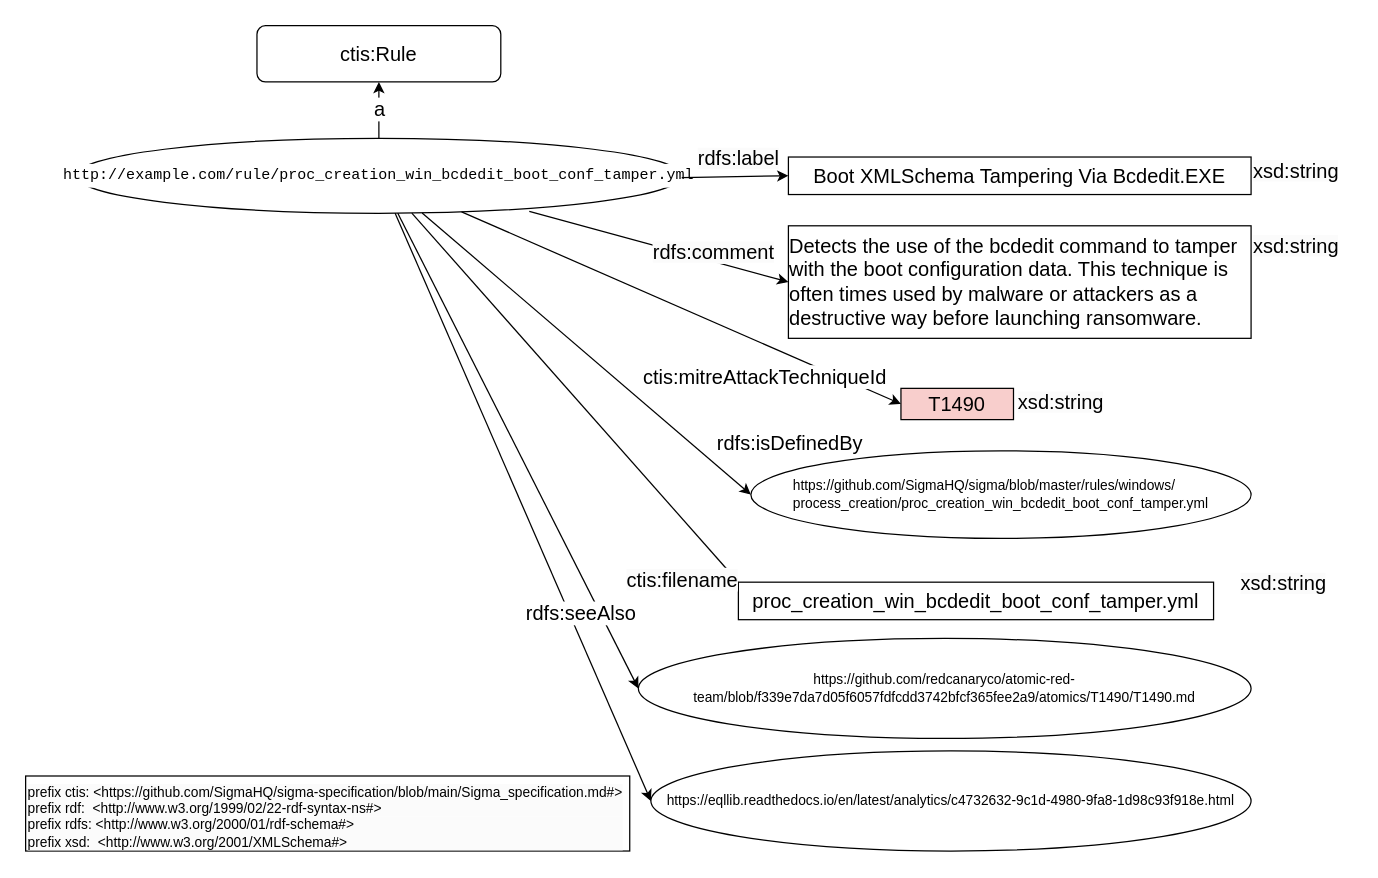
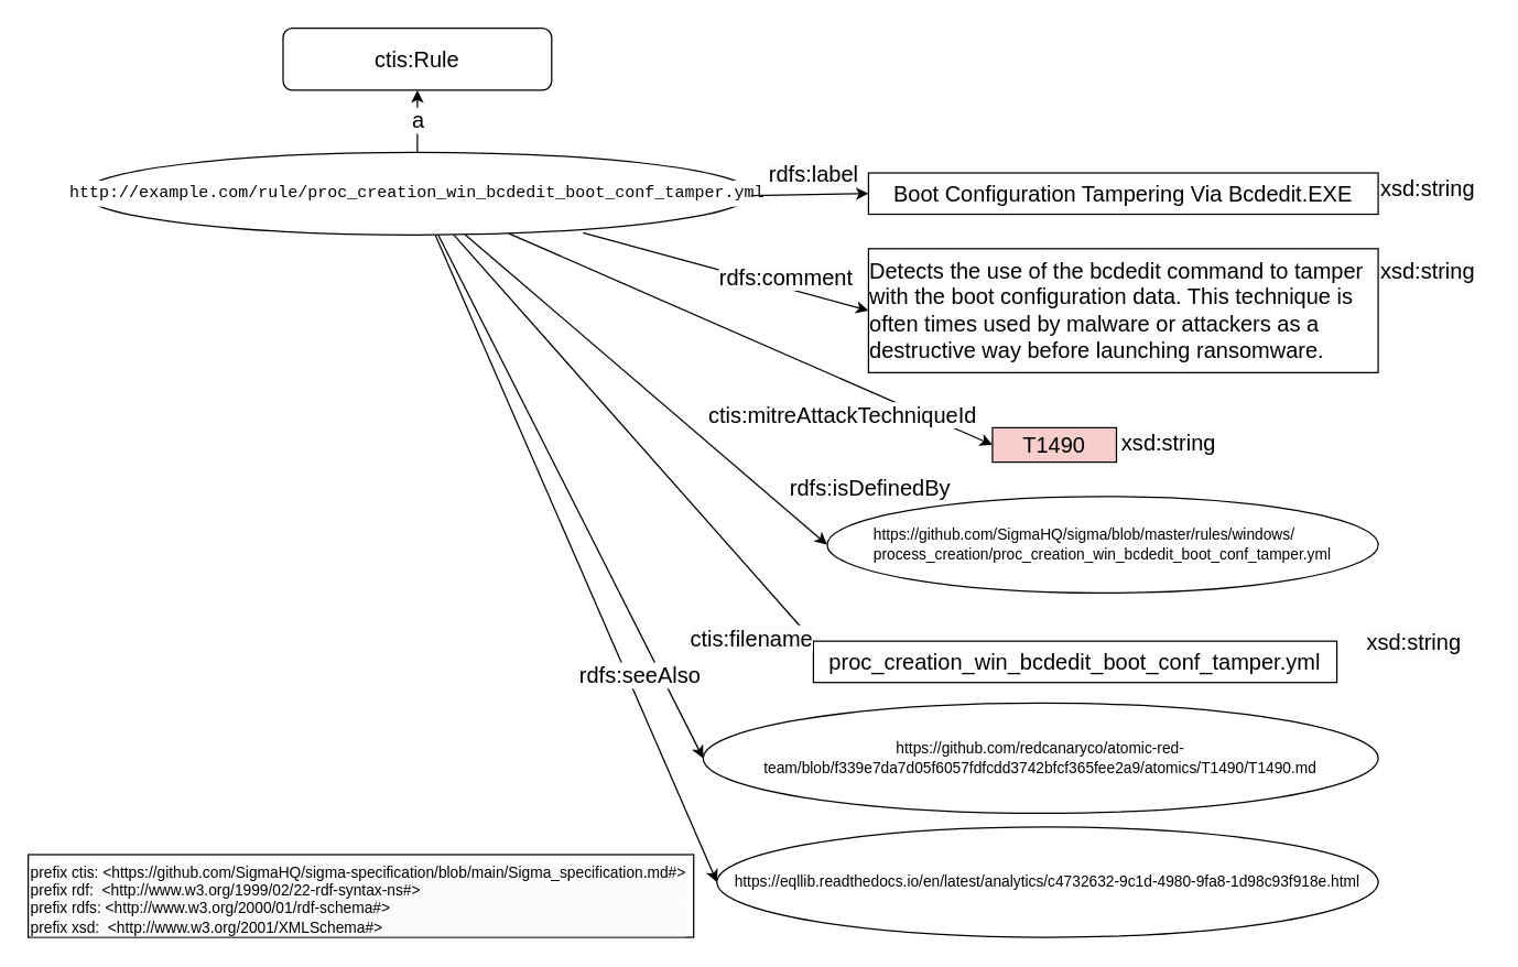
  <mxCell id="0" />
  <mxCell id="1" parent="0" />
  <mxCell id="2" value="&lt;div style=&quot;font-size: 11px;&quot;&gt;https://eqllib.readthedocs.io/en/latest/analytics/c4732632-9c1d-4980-9fa8-1d98c93f918e.html&lt;br style=&quot;font-size: 11px;&quot;&gt;&lt;/div&gt;" style="ellipse;whiteSpace=wrap;html=1;fontSize=11;align=center;" parent="1" vertex="1"><mxGeometry x="520" y="600" width="480" height="80" as="geometry" /></mxCell>
  <mxCell id="3" value="&lt;div style=&quot;background-color: rgb(255, 255, 255); font-family: Consolas, &amp;quot;Courier New&amp;quot;, monospace; font-size: 12px; line-height: 19px;&quot;&gt;http://example.com/rule/proc_creation_win_bcdedit_boot_conf_tamper.yml&lt;/div&gt;" style="ellipse;whiteSpace=wrap;html=1;fontSize=12;align=center;" parent="1" vertex="1"><mxGeometry x="60" y="110" width="485" height="60" as="geometry" /></mxCell>
- <mxCell id="4" value="&lt;div style=&quot;text-align: left;&quot;&gt;&lt;span style=&quot;background-color: initial;&quot;&gt;Boot XMLSchema Tampering Via Bcdedit.EXE&lt;/span&gt;&lt;/div&gt;" style="rounded=0;whiteSpace=wrap;html=1;fontSize=16;" parent="1" vertex="1"><mxGeometry x="630" y="125" width="370" height="30" as="geometry" /></mxCell>
+ <mxCell id="4" value="&lt;div style=&quot;text-align: left;&quot;&gt;&lt;span style=&quot;background-color: initial;&quot;&gt;Boot Configuration Tampering Via Bcdedit.EXE&lt;/span&gt;&lt;/div&gt;" style="rounded=0;whiteSpace=wrap;html=1;fontSize=16;" parent="1" vertex="1"><mxGeometry x="630" y="125" width="370" height="30" as="geometry" /></mxCell>
  <mxCell id="5" value="" style="endArrow=classic;html=1;rounded=0;fontSize=16;entryX=0;entryY=0.5;entryDx=0;entryDy=0;" parent="1" source="3" target="4" edge="1"><mxGeometry width="50" height="50" relative="1" as="geometry"><mxPoint x="536.89" y="660" as="sourcePoint" /><mxPoint x="490" y="785" as="targetPoint" /></mxGeometry></mxCell>
  <mxCell id="6" value="&lt;span style=&quot;text-align: left; background-color: rgb(251, 251, 251);&quot;&gt;rdfs:label&lt;/span&gt;" style="edgeLabel;html=1;align=center;verticalAlign=middle;resizable=0;points=[];fontSize=16;" parent="5" vertex="1" connectable="0"><mxGeometry x="0.299" y="-4" relative="1" as="geometry"><mxPoint x="-10" y="-19" as="offset" /></mxGeometry></mxCell>
  <mxCell id="7" value="&lt;div style=&quot;text-align: left;&quot;&gt;Detects the use of the bcdedit command to tamper with the boot configuration data. This technique is often times used by malware or attackers as a destructive way before launching ransomware.&lt;br&gt;&lt;/div&gt;" style="rounded=0;whiteSpace=wrap;html=1;fontSize=16;" parent="1" vertex="1"><mxGeometry x="630" y="180" width="370" height="90" as="geometry" /></mxCell>
  <mxCell id="8" value="&lt;div style=&quot;text-align: left; font-size: 11px;&quot;&gt;&lt;span style=&quot;background-color: initial; font-size: 11px;&quot;&gt;https://github.com/SigmaHQ/sigma/blob/master/rules/windows/&lt;br style=&quot;font-size: 11px;&quot;&gt;process_creation/proc_creation_win_bcdedit_boot_conf_tamper.yml&lt;/span&gt;&lt;/div&gt;" style="ellipse;html=1;fontSize=11;whiteSpace=wrap;" parent="1" vertex="1"><mxGeometry x="600" y="360" width="400" height="70" as="geometry" /></mxCell>
  <mxCell id="9" value="" style="endArrow=classic;html=1;rounded=0;fontSize=16;entryX=0;entryY=0.5;entryDx=0;entryDy=0;" parent="1" source="3" target="8" edge="1"><mxGeometry width="50" height="50" relative="1" as="geometry"><mxPoint x="406.89" y="890" as="sourcePoint" /><mxPoint x="456.89" y="840" as="targetPoint" /></mxGeometry></mxCell>
  <mxCell id="10" value="&lt;div style=&quot;text-align: left;&quot;&gt;rdfs:isDefinedBy&lt;/div&gt;" style="edgeLabel;html=1;align=center;verticalAlign=middle;resizable=0;points=[];fontSize=16;labelBackgroundColor=#FFFFFF;" parent="9" vertex="1" connectable="0"><mxGeometry x="0.256" relative="1" as="geometry"><mxPoint x="129" y="43" as="offset" /></mxGeometry></mxCell>
  <mxCell id="11" value="" style="endArrow=classic;html=1;rounded=0;fontSize=16;entryX=0;entryY=0.5;entryDx=0;entryDy=0;" parent="1" source="3" target="17" edge="1"><mxGeometry width="50" height="50" relative="1" as="geometry"><mxPoint x="720.308" y="964.997" as="sourcePoint" /><mxPoint x="890" y="1025" as="targetPoint" /></mxGeometry></mxCell>
  <mxCell id="12" value="&lt;div style=&quot;text-align: left;&quot;&gt;ctis:mitreAttackTechniqueId&lt;/div&gt;" style="edgeLabel;html=1;align=center;verticalAlign=middle;resizable=0;points=[];fontSize=16;" parent="11" vertex="1" connectable="0"><mxGeometry x="0.203" y="-3" relative="1" as="geometry"><mxPoint x="31" y="36" as="offset" /></mxGeometry></mxCell>
  <mxCell id="13" value="&lt;span style=&quot;color: rgb(0, 0, 0); font-family: Helvetica; font-size: 16px; font-style: normal; font-variant-ligatures: normal; font-variant-caps: normal; font-weight: 400; letter-spacing: normal; orphans: 2; text-align: left; text-indent: 0px; text-transform: none; widows: 2; word-spacing: 0px; -webkit-text-stroke-width: 0px; background-color: rgb(251, 251, 251); text-decoration-thickness: initial; text-decoration-style: initial; text-decoration-color: initial; float: none; display: inline !important;&quot;&gt;xsd:string&lt;/span&gt;" style="text;whiteSpace=wrap;html=1;fontSize=16;" parent="1" vertex="1"><mxGeometry x="1000" y="120" width="80" height="30" as="geometry" /></mxCell>
  <mxCell id="14" value="&lt;span style=&quot;color: rgb(0, 0, 0); font-family: Helvetica; font-size: 16px; font-style: normal; font-variant-ligatures: normal; font-variant-caps: normal; font-weight: 400; letter-spacing: normal; orphans: 2; text-align: left; text-indent: 0px; text-transform: none; widows: 2; word-spacing: 0px; -webkit-text-stroke-width: 0px; background-color: rgb(251, 251, 251); text-decoration-thickness: initial; text-decoration-style: initial; text-decoration-color: initial; float: none; display: inline !important;&quot;&gt;xsd:string&lt;/span&gt;" style="text;whiteSpace=wrap;html=1;fontSize=16;" parent="1" vertex="1"><mxGeometry x="1000" y="180" width="80" height="30" as="geometry" /></mxCell>
  <mxCell id="15" value="&lt;div style=&quot;font-size: 11px;&quot;&gt;https://github.com/redcanaryco/atomic-red-team/blob/f339e7da7d05f6057fdfcdd3742bfcf365fee2a9/atomics/T1490/T1490.md&lt;br style=&quot;font-size: 11px;&quot;&gt;&lt;/div&gt;" style="ellipse;whiteSpace=wrap;html=1;fontSize=11;align=center;" parent="1" vertex="1"><mxGeometry x="510" y="510" width="490" height="80" as="geometry" /></mxCell>
  <mxCell id="16" value="" style="endArrow=classic;html=1;rounded=0;fontSize=16;entryX=0;entryY=0.5;entryDx=0;entryDy=0;" parent="1" source="3" target="15" edge="1"><mxGeometry width="50" height="50" relative="1" as="geometry"><mxPoint x="411.435" y="769.743" as="sourcePoint" /><mxPoint x="525.028" y="975.375" as="targetPoint" /></mxGeometry></mxCell>
  <mxCell id="17" value="T1490" style="rounded=0;whiteSpace=wrap;html=1;fontSize=16;fillColor=#f8cecc;" parent="1" vertex="1"><mxGeometry x="720" y="310" width="90" height="25" as="geometry" /></mxCell>
  <mxCell id="18" value="&lt;span style=&quot;color: rgb(0, 0, 0); font-family: Helvetica; font-size: 16px; font-style: normal; font-variant-ligatures: normal; font-variant-caps: normal; font-weight: 400; letter-spacing: normal; orphans: 2; text-align: left; text-indent: 0px; text-transform: none; widows: 2; word-spacing: 0px; -webkit-text-stroke-width: 0px; background-color: rgb(251, 251, 251); text-decoration-thickness: initial; text-decoration-style: initial; text-decoration-color: initial; float: none; display: inline !important;&quot;&gt;xsd:string&lt;/span&gt;" style="text;whiteSpace=wrap;html=1;fontSize=16;" parent="1" vertex="1"><mxGeometry x="990" y="450" width="80" height="30" as="geometry" /></mxCell>
  <mxCell id="19" value="" style="endArrow=classic;html=1;rounded=0;fontSize=16;entryX=0;entryY=0.5;entryDx=0;entryDy=0;" parent="1" source="3" target="2" edge="1"><mxGeometry width="50" height="50" relative="1" as="geometry"><mxPoint x="506.89" y="1270" as="sourcePoint" /><mxPoint x="556.89" y="1220" as="targetPoint" /></mxGeometry></mxCell>
  <mxCell id="20" value="&lt;div style=&quot;&quot;&gt;&lt;font style=&quot;font-size: 16px;&quot; face=&quot;Helvetica&quot;&gt;rdfs:seeAlso&lt;/font&gt;&lt;/div&gt;" style="edgeLabel;html=1;align=center;verticalAlign=middle;resizable=0;points=[];fontSize=14;fontFamily=Verdana;" parent="19" vertex="1" connectable="0"><mxGeometry x="0.509" y="-2" relative="1" as="geometry"><mxPoint x="-5" y="-36" as="offset" /></mxGeometry></mxCell>
  <mxCell id="21" value="&lt;span style=&quot;text-align: left;&quot;&gt;ctis:Rule&lt;/span&gt;" style="whiteSpace=wrap;html=1;fontSize=16;rounded=1;" parent="1" vertex="1"><mxGeometry x="205" y="20" width="195" height="45" as="geometry" /></mxCell>
  <mxCell id="22" value="a" style="endArrow=classic;html=1;rounded=0;fontSize=16;" parent="1" source="3" target="21" edge="1"><mxGeometry width="50" height="50" relative="1" as="geometry"><mxPoint x="410" y="580" as="sourcePoint" /><mxPoint x="460" y="530" as="targetPoint" /></mxGeometry></mxCell>
  <mxCell id="23" value="&lt;div style=&quot;border-color: var(--border-color); color: rgb(0, 0, 0); font-family: Helvetica; font-size: 11px; font-style: normal; font-variant-ligatures: normal; font-variant-caps: normal; font-weight: 400; letter-spacing: normal; orphans: 2; text-align: left; text-indent: 0px; text-transform: none; widows: 2; word-spacing: 0px; -webkit-text-stroke-width: 0px; background-color: rgb(251, 251, 251); text-decoration-thickness: initial; text-decoration-style: initial; text-decoration-color: initial;&quot;&gt;prefix ctis: &amp;lt;https://github.com/SigmaHQ/sigma-specification/blob/main/Sigma_specification.md#&amp;gt;&lt;/div&gt;&lt;div style=&quot;border-color: var(--border-color); color: rgb(0, 0, 0); font-family: Helvetica; font-size: 11px; font-style: normal; font-variant-ligatures: normal; font-variant-caps: normal; font-weight: 400; letter-spacing: normal; orphans: 2; text-align: left; text-indent: 0px; text-transform: none; widows: 2; word-spacing: 0px; -webkit-text-stroke-width: 0px; background-color: rgb(251, 251, 251); text-decoration-thickness: initial; text-decoration-style: initial; text-decoration-color: initial;&quot;&gt;prefix rdf:&amp;nbsp; &amp;lt;http://www.w3.org/1999/02/22-rdf-syntax-ns#&amp;gt;&lt;/div&gt;&lt;div style=&quot;border-color: var(--border-color); color: rgb(0, 0, 0); font-family: Helvetica; font-size: 11px; font-style: normal; font-variant-ligatures: normal; font-variant-caps: normal; font-weight: 400; letter-spacing: normal; orphans: 2; text-align: left; text-indent: 0px; text-transform: none; widows: 2; word-spacing: 0px; -webkit-text-stroke-width: 0px; background-color: rgb(251, 251, 251); text-decoration-thickness: initial; text-decoration-style: initial; text-decoration-color: initial;&quot;&gt;prefix rdfs: &amp;lt;http://www.w3.org/2000/01/rdf-schema#&amp;gt;&lt;/div&gt;&lt;div style=&quot;border-color: var(--border-color); color: rgb(0, 0, 0); font-family: Helvetica; font-size: 11px; font-style: normal; font-variant-ligatures: normal; font-variant-caps: normal; font-weight: 400; letter-spacing: normal; orphans: 2; text-align: left; text-indent: 0px; text-transform: none; widows: 2; word-spacing: 0px; -webkit-text-stroke-width: 0px; background-color: rgb(251, 251, 251); text-decoration-thickness: initial; text-decoration-style: initial; text-decoration-color: initial;&quot;&gt;prefix xsd:&amp;nbsp; &amp;lt;http://www.w3.org/2001/XMLSchema#&amp;gt;&lt;/div&gt;" style="text;whiteSpace=wrap;html=1;strokeColor=default;fontSize=11;" parent="1" vertex="1"><mxGeometry x="20" y="620" width="483.11" height="60" as="geometry" /></mxCell>
  <mxCell id="24" value="" style="endArrow=classic;html=1;rounded=0;fontSize=16;entryX=0;entryY=0.5;entryDx=0;entryDy=0;exitX=0.748;exitY=0.974;exitDx=0;exitDy=0;exitPerimeter=0;" parent="1" source="3" target="7" edge="1"><mxGeometry width="50" height="50" relative="1" as="geometry"><mxPoint x="424.05" y="175.24" as="sourcePoint" /><mxPoint x="543.16" y="195" as="targetPoint" /></mxGeometry></mxCell>
  <mxCell id="25" value="&lt;span style=&quot;text-align: left; background-color: rgb(251, 251, 251);&quot;&gt;rdfs:comment&lt;/span&gt;" style="edgeLabel;html=1;align=center;verticalAlign=middle;resizable=0;points=[];fontSize=16;" parent="24" vertex="1" connectable="0"><mxGeometry x="0.299" y="-4" relative="1" as="geometry"><mxPoint x="13" y="-9" as="offset" /></mxGeometry></mxCell>
  <mxCell id="26" value="&lt;div style=&quot;text-align: left;&quot;&gt;proc_creation_win_bcdedit_boot_conf_tamper.yml&lt;br&gt;&lt;/div&gt;" style="rounded=0;whiteSpace=wrap;html=1;fontSize=16;" parent="1" vertex="1"><mxGeometry x="590" y="465" width="380" height="30" as="geometry" /></mxCell>
  <mxCell id="27" value="" style="endArrow=classic;html=1;rounded=0;entryX=0;entryY=0;entryDx=0;entryDy=0;" parent="1" source="3" target="26" edge="1"><mxGeometry width="50" height="50" relative="1" as="geometry"><mxPoint x="580" y="490" as="sourcePoint" /><mxPoint x="630" y="440" as="targetPoint" /></mxGeometry></mxCell>
  <mxCell id="28" value="&lt;span style=&quot;font-size: 16px; text-align: left; background-color: rgb(251, 251, 251);&quot;&gt;ctis:filename&lt;/span&gt;" style="edgeLabel;html=1;align=center;verticalAlign=middle;resizable=0;points=[];" parent="27" vertex="1" connectable="0"><mxGeometry x="-0.108" relative="1" as="geometry"><mxPoint x="99" y="161" as="offset" /></mxGeometry></mxCell>
  <mxCell id="29" value="&lt;span style=&quot;color: rgb(0, 0, 0); font-family: Helvetica; font-size: 16px; font-style: normal; font-variant-ligatures: normal; font-variant-caps: normal; font-weight: 400; letter-spacing: normal; orphans: 2; text-align: left; text-indent: 0px; text-transform: none; widows: 2; word-spacing: 0px; -webkit-text-stroke-width: 0px; background-color: rgb(251, 251, 251); text-decoration-thickness: initial; text-decoration-style: initial; text-decoration-color: initial; float: none; display: inline !important;&quot;&gt;xsd:string&lt;/span&gt;" style="text;whiteSpace=wrap;html=1;fontSize=16;" parent="1" vertex="1"><mxGeometry x="811.89" y="305" width="80" height="30" as="geometry" /></mxCell>
